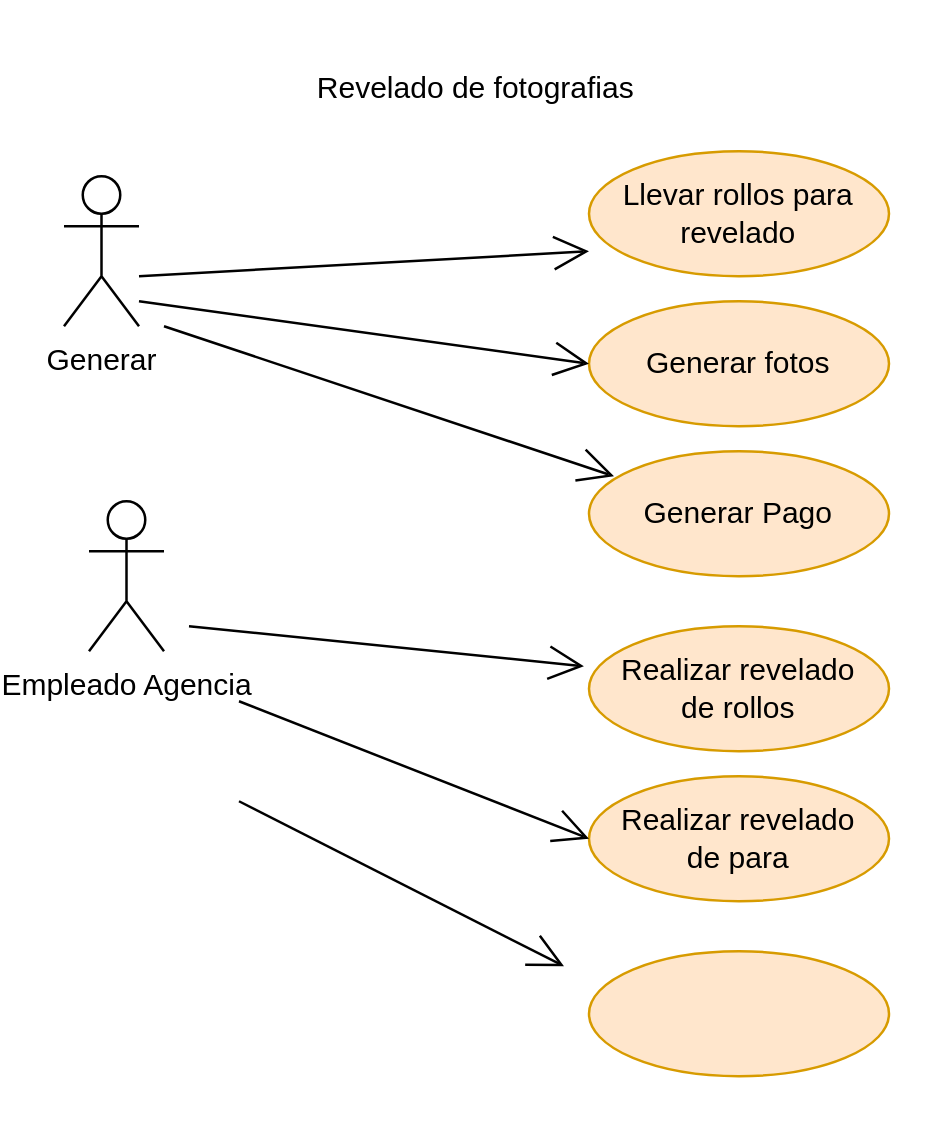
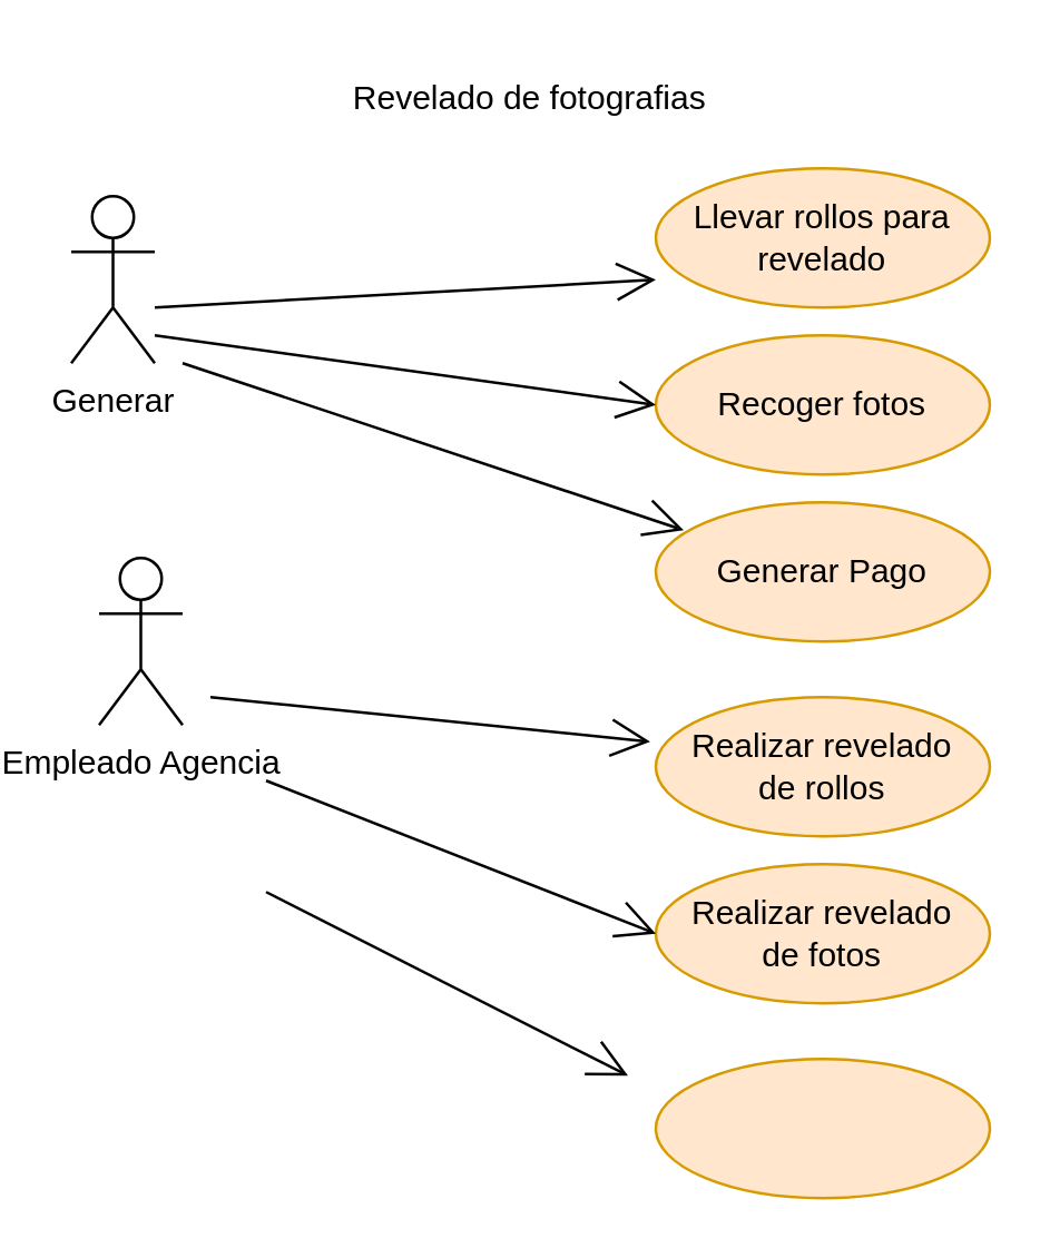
  <mxCell id="0" />
  <mxCell id="1" parent="0" />
  <mxCell id="2" value="Generar" style="shape=umlActor;verticalLabelPosition=bottom;verticalAlign=top;html=1;outlineConnect=0;" vertex="1" parent="1"><mxGeometry x="20" y="70" width="30" height="60" as="geometry" /></mxCell>
  <mxCell id="3" value="Empleado Agencia" style="shape=umlActor;verticalLabelPosition=bottom;verticalAlign=top;html=1;outlineConnect=0;" vertex="1" parent="1"><mxGeometry x="30" y="200" width="30" height="60" as="geometry" /></mxCell>
  <mxCell id="4" value="" style="ellipse;whiteSpace=wrap;html=1;fillColor=#ffe6cc;strokeColor=#d79b00;" vertex="1" parent="1"><mxGeometry x="230" y="60" width="120" height="50" as="geometry" /></mxCell>
  <mxCell id="5" value="Revelado de fotografias" style="text;html=1;strokeColor=none;fillColor=none;align=center;verticalAlign=middle;whiteSpace=wrap;rounded=0;" vertex="1" parent="1"><mxGeometry x="120" y="20" width="130" height="30" as="geometry" /></mxCell>
  <mxCell id="6" value="Llevar rollos para&lt;br&gt;revelado" style="text;html=1;strokeColor=none;fillColor=none;align=center;verticalAlign=middle;whiteSpace=wrap;rounded=0;" vertex="1" parent="1"><mxGeometry x="240" y="70" width="100" height="30" as="geometry" /></mxCell>
  <mxCell id="7" value="" style="ellipse;whiteSpace=wrap;html=1;fillColor=#ffe6cc;strokeColor=#d79b00;" vertex="1" parent="1"><mxGeometry x="230" y="120" width="120" height="50" as="geometry" /></mxCell>
- <mxCell id="8" value="Generar fotos" style="text;html=1;strokeColor=none;fillColor=none;align=center;verticalAlign=middle;whiteSpace=wrap;rounded=0;" vertex="1" parent="1"><mxGeometry x="240" y="130" width="100" height="30" as="geometry" /></mxCell>
+ <mxCell id="8" value="Recoger fotos" style="text;html=1;strokeColor=none;fillColor=none;align=center;verticalAlign=middle;whiteSpace=wrap;rounded=0;" vertex="1" parent="1"><mxGeometry x="240" y="130" width="100" height="30" as="geometry" /></mxCell>
  <mxCell id="9" value="" style="ellipse;whiteSpace=wrap;html=1;fillColor=#ffe6cc;strokeColor=#d79b00;" vertex="1" parent="1"><mxGeometry x="230" y="180" width="120" height="50" as="geometry" /></mxCell>
  <mxCell id="10" value="" style="ellipse;whiteSpace=wrap;html=1;fillColor=#ffe6cc;strokeColor=#d79b00;" vertex="1" parent="1"><mxGeometry x="230" y="250" width="120" height="50" as="geometry" /></mxCell>
  <mxCell id="11" value="Generar Pago" style="text;html=1;strokeColor=none;fillColor=none;align=center;verticalAlign=middle;whiteSpace=wrap;rounded=0;" vertex="1" parent="1"><mxGeometry x="240" y="190" width="100" height="30" as="geometry" /></mxCell>
  <mxCell id="12" value="Realizar revelado de rollos" style="text;html=1;strokeColor=none;fillColor=none;align=center;verticalAlign=middle;whiteSpace=wrap;rounded=0;" vertex="1" parent="1"><mxGeometry x="240" y="260" width="100" height="30" as="geometry" /></mxCell>
  <mxCell id="13" value="" style="ellipse;whiteSpace=wrap;html=1;fillColor=#ffe6cc;strokeColor=#d79b00;" vertex="1" parent="1"><mxGeometry x="230" y="310" width="120" height="50" as="geometry" /></mxCell>
  <mxCell id="14" value="" style="ellipse;whiteSpace=wrap;html=1;fillColor=#ffe6cc;strokeColor=#d79b00;" vertex="1" parent="1"><mxGeometry x="230" y="380" width="120" height="50" as="geometry" /></mxCell>
- <mxCell id="15" value="Realizar revelado de para" style="text;html=1;strokeColor=none;fillColor=none;align=center;verticalAlign=middle;whiteSpace=wrap;rounded=0;" vertex="1" parent="1"><mxGeometry x="240" y="320" width="100" height="30" as="geometry" /></mxCell>
+ <mxCell id="15" value="Realizar revelado de fotos" style="text;html=1;strokeColor=none;fillColor=none;align=center;verticalAlign=middle;whiteSpace=wrap;rounded=0;" vertex="1" parent="1"><mxGeometry x="240" y="320" width="100" height="30" as="geometry" /></mxCell>
  <mxCell id="16" value="" style="endArrow=open;endFill=1;endSize=12;html=1;rounded=0;" edge="1" parent="1"><mxGeometry width="160" relative="1" as="geometry"><mxPoint x="50" y="110" as="sourcePoint" /><mxPoint x="230" y="100" as="targetPoint" /></mxGeometry></mxCell>
  <mxCell id="17" value="" style="endArrow=open;endFill=1;endSize=12;html=1;rounded=0;entryX=0;entryY=0.5;entryDx=0;entryDy=0;" edge="1" parent="1" target="7"><mxGeometry width="160" relative="1" as="geometry"><mxPoint x="50" y="120" as="sourcePoint" /><mxPoint x="240" y="110" as="targetPoint" /></mxGeometry></mxCell>
  <mxCell id="18" value="" style="endArrow=open;endFill=1;endSize=12;html=1;rounded=0;" edge="1" parent="1"><mxGeometry width="160" relative="1" as="geometry"><mxPoint x="60" y="130" as="sourcePoint" /><mxPoint x="240" y="190" as="targetPoint" /></mxGeometry></mxCell>
  <mxCell id="19" value="" style="endArrow=open;endFill=1;endSize=12;html=1;rounded=0;entryX=-0.017;entryY=0.32;entryDx=0;entryDy=0;entryPerimeter=0;" edge="1" parent="1" target="10"><mxGeometry width="160" relative="1" as="geometry"><mxPoint x="70" y="250" as="sourcePoint" /><mxPoint x="250" y="230" as="targetPoint" /></mxGeometry></mxCell>
  <mxCell id="20" value="" style="endArrow=open;endFill=1;endSize=12;html=1;rounded=0;entryX=0;entryY=0.5;entryDx=0;entryDy=0;" edge="1" parent="1" target="13"><mxGeometry width="160" relative="1" as="geometry"><mxPoint x="90" y="280" as="sourcePoint" /><mxPoint x="220" y="346" as="targetPoint" /></mxGeometry></mxCell>
  <mxCell id="21" value="" style="endArrow=open;endFill=1;endSize=12;html=1;rounded=0;entryX=-0.017;entryY=0.32;entryDx=0;entryDy=0;entryPerimeter=0;" edge="1" parent="1"><mxGeometry width="160" relative="1" as="geometry"><mxPoint x="90" y="320" as="sourcePoint" /><mxPoint x="220" y="386" as="targetPoint" /></mxGeometry></mxCell>
